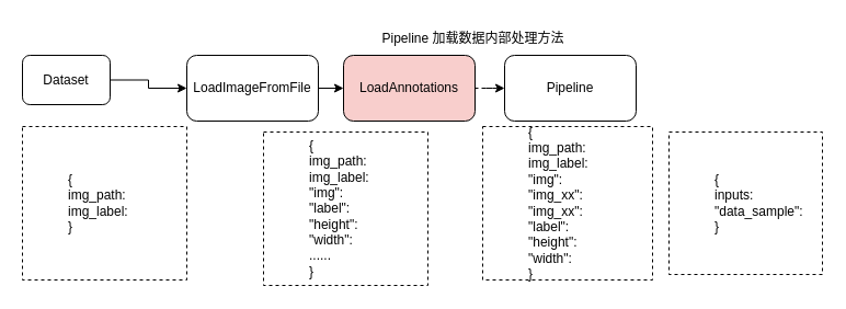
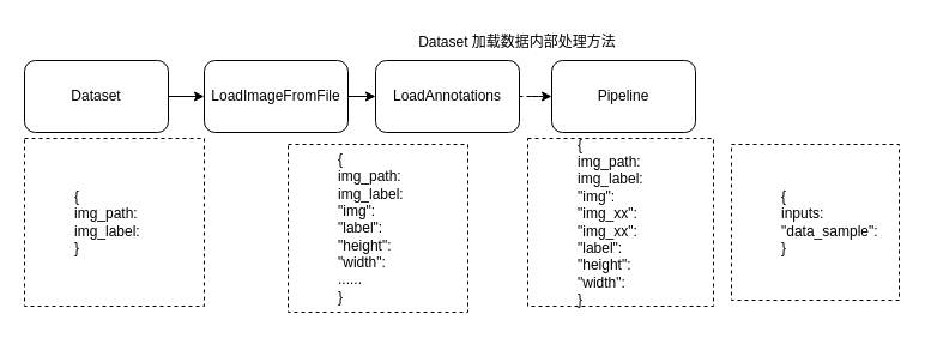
  <mxCell id="0" />
  <mxCell id="1" parent="0" />
  <mxCell id="2" style="edgeStyle=orthogonalEdgeStyle;rounded=0;orthogonalLoop=1;jettySize=auto;html=1;entryX=0;entryY=0.5;entryDx=0;entryDy=0;" edge="1" parent="1" source="3" target="6"><mxGeometry relative="1" as="geometry" /></mxCell>
- <mxCell id="3" value="Dataset" style="rounded=1;whiteSpace=wrap;html=1;" vertex="1" parent="1"><mxGeometry x="20" y="50" width="80" height="45" as="geometry" /></mxCell>
+ <mxCell id="3" value="Dataset" style="rounded=1;whiteSpace=wrap;html=1;" vertex="1" parent="1"><mxGeometry x="20" y="50" width="120" height="60" as="geometry" /></mxCell>
  <mxCell id="4" style="edgeStyle=orthogonalEdgeStyle;rounded=0;orthogonalLoop=1;jettySize=auto;html=1;startArrow=none;dashed=1;" edge="1" parent="1" source="8" target="7"><mxGeometry relative="1" as="geometry"><mxPoint x="330" y="80" as="targetPoint" /></mxGeometry></mxCell>
  <mxCell id="5" style="edgeStyle=orthogonalEdgeStyle;rounded=0;orthogonalLoop=1;jettySize=auto;html=1;exitX=1;exitY=0.5;exitDx=0;exitDy=0;entryX=0;entryY=0.5;entryDx=0;entryDy=0;" edge="1" parent="1" source="6" target="8"><mxGeometry relative="1" as="geometry" /></mxCell>
  <mxCell id="6" value="LoadImageFromFile" style="rounded=1;whiteSpace=wrap;html=1;" vertex="1" parent="1"><mxGeometry x="170" y="50" width="120" height="60" as="geometry" /></mxCell>
  <mxCell id="7" value="Pipeline" style="rounded=1;whiteSpace=wrap;html=1;" vertex="1" parent="1"><mxGeometry x="460" y="50" width="120" height="60" as="geometry" /></mxCell>
- <mxCell id="8" value="LoadAnnotations" style="rounded=1;whiteSpace=wrap;html=1;fillColor=#f8cecc;" vertex="1" parent="1"><mxGeometry x="313" y="50" width="120" height="60" as="geometry" /></mxCell>
- <mxCell id="9" value="Pipeline 加载数据内部处理方法" style="text;html=1;strokeColor=none;fillColor=none;align=center;verticalAlign=middle;whiteSpace=wrap;rounded=0;" vertex="1" parent="1"><mxGeometry x="313" y="20" width="237" height="30" as="geometry" /></mxCell>
+ <mxCell id="8" value="LoadAnnotations" style="rounded=1;whiteSpace=wrap;html=1;" vertex="1" parent="1"><mxGeometry x="313" y="50" width="120" height="60" as="geometry" /></mxCell>
+ <mxCell id="9" value="Dataset 加载数据内部处理方法" style="text;html=1;strokeColor=none;fillColor=none;align=center;verticalAlign=middle;whiteSpace=wrap;rounded=0;" vertex="1" parent="1"><mxGeometry x="313" y="20" width="237" height="30" as="geometry" /></mxCell>
  <mxCell id="10" value="&lt;blockquote style=&quot;margin: 0 0 0 40px; border: none; padding: 0px;&quot;&gt;{&lt;br&gt;img_path:&lt;br&gt;img_label:&lt;br&gt;}&lt;/blockquote&gt;" style="rounded=0;whiteSpace=wrap;html=1;align=left;dashed=1;" vertex="1" parent="1"><mxGeometry x="20" y="115" width="150" height="140" as="geometry" /></mxCell>
  <mxCell id="11" value="&lt;blockquote style=&quot;margin: 0 0 0 40px; border: none; padding: 0px;&quot;&gt;{&lt;br&gt;img_path:&lt;br&gt;img_label:&lt;br&gt;&quot;img&quot;:&lt;br&gt;&quot;label&quot;:&lt;br&gt;&quot;height&quot;:&lt;br&gt;&quot;width&quot;:&lt;br&gt;......&lt;br&gt;}&lt;/blockquote&gt;" style="rounded=0;whiteSpace=wrap;html=1;align=left;dashed=1;" vertex="1" parent="1"><mxGeometry x="240" y="120" width="150" height="140" as="geometry" /></mxCell>
  <mxCell id="12" value="&lt;blockquote style=&quot;margin: 0 0 0 40px; border: none; padding: 0px;&quot;&gt;{&lt;br&gt;img_path:&lt;br&gt;img_label:&lt;br&gt;&quot;img&quot;:&lt;br&gt;&quot;img_xx&quot;:&lt;br&gt;&quot;img_xx&quot;:&lt;br&gt;&quot;label&quot;:&lt;br&gt;&quot;height&quot;:&lt;br&gt;&quot;width&quot;:&lt;br&gt;}&lt;/blockquote&gt;" style="rounded=0;whiteSpace=wrap;html=1;align=left;dashed=1;" vertex="1" parent="1"><mxGeometry x="440" y="115" width="155" height="140" as="geometry" /></mxCell>
  <mxCell id="13" value="&lt;blockquote style=&quot;margin: 0 0 0 40px; border: none; padding: 0px;&quot;&gt;{&lt;br&gt;inputs:&lt;br&gt;&quot;data_sample&quot;:&lt;br&gt;}&lt;/blockquote&gt;" style="rounded=0;whiteSpace=wrap;html=1;align=left;dashed=1;" vertex="1" parent="1"><mxGeometry x="610" y="120" width="140" height="130" as="geometry" /></mxCell>
